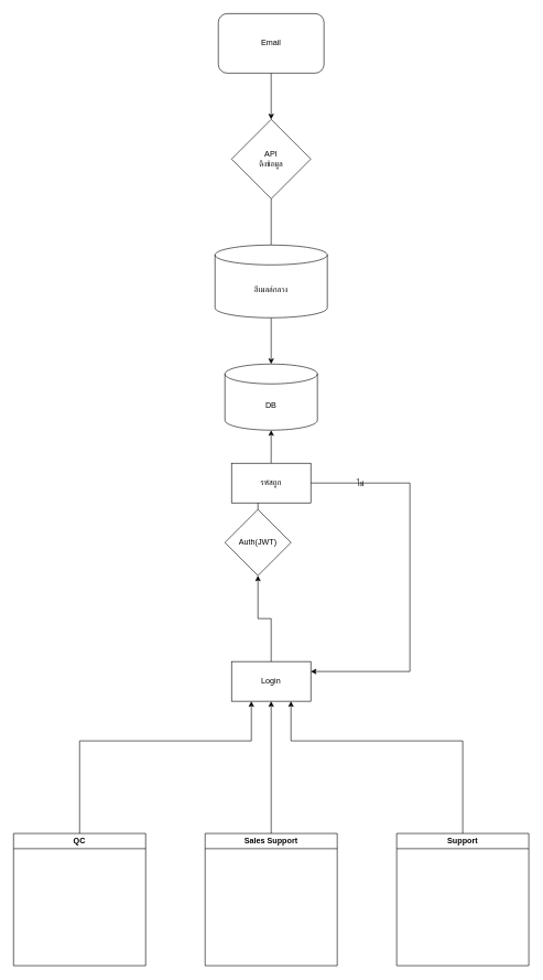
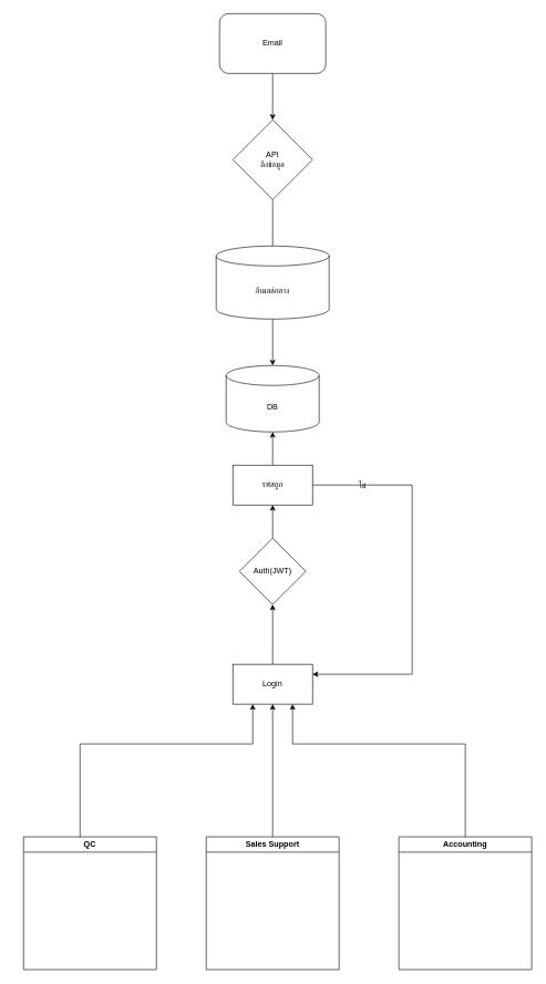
  <mxCell id="0" />
  <mxCell id="1" parent="0" />
  <mxCell id="2" value="DB" style="shape=cylinder3;whiteSpace=wrap;html=1;boundedLbl=1;backgroundOutline=1;size=15;labelBackgroundColor=none;" vertex="1" parent="1"><mxGeometry x="340" y="550" width="140" height="100" as="geometry" /></mxCell>
  <mxCell id="3" style="edgeStyle=orthogonalEdgeStyle;rounded=0;orthogonalLoop=1;jettySize=auto;html=1;entryX=0.25;entryY=1;entryDx=0;entryDy=0;labelBackgroundColor=none;fontColor=default;" edge="1" parent="1" source="4" target="20"><mxGeometry relative="1" as="geometry"><Array as="points"><mxPoint x="120" y="1120" /><mxPoint x="380" y="1120" /></Array></mxGeometry></mxCell>
- <mxCell id="4" value="QC" style="swimlane;whiteSpace=wrap;html=1;labelBackgroundColor=none;" vertex="1" parent="1"><mxGeometry x="20" y="1260" width="200" height="200" as="geometry" /></mxCell>
+ <mxCell id="4" value="QC" style="swimlane;whiteSpace=wrap;html=1;labelBackgroundColor=none;" vertex="1" parent="1"><mxGeometry x="35" y="1260" width="200" height="200" as="geometry" /></mxCell>
  <mxCell id="5" style="edgeStyle=orthogonalEdgeStyle;rounded=0;orthogonalLoop=1;jettySize=auto;html=1;entryX=0.5;entryY=1;entryDx=0;entryDy=0;labelBackgroundColor=none;fontColor=default;" edge="1" parent="1" source="6" target="20"><mxGeometry relative="1" as="geometry" /></mxCell>
  <mxCell id="6" value="Sales Support" style="swimlane;whiteSpace=wrap;html=1;startSize=23;labelBackgroundColor=none;" vertex="1" parent="1"><mxGeometry x="310" y="1260" width="200" height="200" as="geometry" /></mxCell>
  <mxCell id="7" style="edgeStyle=orthogonalEdgeStyle;rounded=0;orthogonalLoop=1;jettySize=auto;html=1;entryX=0.75;entryY=1;entryDx=0;entryDy=0;labelBackgroundColor=none;fontColor=default;" edge="1" parent="1" source="8" target="20"><mxGeometry relative="1" as="geometry"><Array as="points"><mxPoint x="700" y="1120" /><mxPoint x="440" y="1120" /></Array></mxGeometry></mxCell>
- <mxCell id="8" value="Support" style="swimlane;whiteSpace=wrap;html=1;labelBackgroundColor=none;" vertex="1" parent="1"><mxGeometry x="600" y="1260" width="200" height="200" as="geometry" /></mxCell>
+ <mxCell id="8" value="Accounting" style="swimlane;whiteSpace=wrap;html=1;labelBackgroundColor=none;" vertex="1" parent="1"><mxGeometry x="600" y="1260" width="200" height="200" as="geometry" /></mxCell>
  <mxCell id="9" style="edgeStyle=orthogonalEdgeStyle;rounded=0;orthogonalLoop=1;jettySize=auto;html=1;labelBackgroundColor=none;fontColor=default;" edge="1" parent="1" source="10" target="18"><mxGeometry relative="1" as="geometry" /></mxCell>
- <mxCell id="10" value="Auth(JWT)" style="rhombus;whiteSpace=wrap;html=1;labelBackgroundColor=none;" vertex="1" parent="1"><mxGeometry x="340" y="770" width="100" height="100" as="geometry" /></mxCell>
+ <mxCell id="10" value="Auth(JWT)" style="rhombus;whiteSpace=wrap;html=1;labelBackgroundColor=none;" vertex="1" parent="1"><mxGeometry x="360" y="810" width="100" height="100" as="geometry" /></mxCell>
  <mxCell id="11" style="edgeStyle=orthogonalEdgeStyle;rounded=0;orthogonalLoop=1;jettySize=auto;html=1;labelBackgroundColor=none;fontColor=default;" edge="1" parent="1" source="12" target="14"><mxGeometry relative="1" as="geometry" /></mxCell>
  <mxCell id="12" value="Email" style="whiteSpace=wrap;html=1;labelBackgroundColor=none;rounded=1;" vertex="1" parent="1"><mxGeometry x="330" y="20" width="160" height="90" as="geometry" /></mxCell>
  <mxCell id="13" style="edgeStyle=orthogonalEdgeStyle;rounded=0;orthogonalLoop=1;jettySize=auto;html=1;labelBackgroundColor=none;fontColor=default;endArrow=none;" edge="1" parent="1" source="14" target="22"><mxGeometry relative="1" as="geometry" /></mxCell>
  <mxCell id="14" value="API&lt;div&gt;ดึงข้อมูล&lt;/div&gt;" style="rhombus;whiteSpace=wrap;html=1;labelBackgroundColor=none;" vertex="1" parent="1"><mxGeometry x="350" y="180" width="120" height="120" as="geometry" /></mxCell>
  <mxCell id="15" style="edgeStyle=orthogonalEdgeStyle;rounded=0;orthogonalLoop=1;jettySize=auto;html=1;labelBackgroundColor=none;fontColor=default;" edge="1" parent="1" source="18" target="2"><mxGeometry relative="1" as="geometry" /></mxCell>
  <mxCell id="16" style="edgeStyle=orthogonalEdgeStyle;rounded=0;orthogonalLoop=1;jettySize=auto;html=1;entryX=1;entryY=0.25;entryDx=0;entryDy=0;labelBackgroundColor=none;fontColor=default;" edge="1" parent="1" source="18" target="20"><mxGeometry relative="1" as="geometry"><Array as="points"><mxPoint x="620" y="730" /><mxPoint x="620" y="1015" /></Array></mxGeometry></mxCell>
  <mxCell id="17" value="ไม่" style="edgeLabel;html=1;align=center;verticalAlign=middle;resizable=0;points=[];labelBackgroundColor=none;" vertex="1" connectable="0" parent="16"><mxGeometry x="-0.747" relative="1" as="geometry"><mxPoint as="offset" /></mxGeometry></mxCell>
  <mxCell id="18" value="รหัสถูก" style="rounded=0;whiteSpace=wrap;html=1;labelBackgroundColor=none;" vertex="1" parent="1"><mxGeometry x="350" y="700" width="120" height="60" as="geometry" /></mxCell>
  <mxCell id="19" style="edgeStyle=orthogonalEdgeStyle;rounded=0;orthogonalLoop=1;jettySize=auto;html=1;labelBackgroundColor=none;fontColor=default;" edge="1" parent="1" source="20" target="10"><mxGeometry relative="1" as="geometry" /></mxCell>
  <mxCell id="20" value="Login" style="rounded=0;whiteSpace=wrap;html=1;labelBackgroundColor=none;" vertex="1" parent="1"><mxGeometry x="350" y="1000" width="120" height="60" as="geometry" /></mxCell>
  <mxCell id="21" style="edgeStyle=orthogonalEdgeStyle;rounded=0;orthogonalLoop=1;jettySize=auto;html=1;labelBackgroundColor=none;fontColor=default;" edge="1" parent="1" source="22" target="2"><mxGeometry relative="1" as="geometry" /></mxCell>
  <mxCell id="22" value="อีเมลล์กลาง" style="shape=cylinder3;whiteSpace=wrap;html=1;boundedLbl=1;backgroundOutline=1;size=15;labelBackgroundColor=none;" vertex="1" parent="1"><mxGeometry x="325" y="370" width="170" height="110" as="geometry" /></mxCell>
